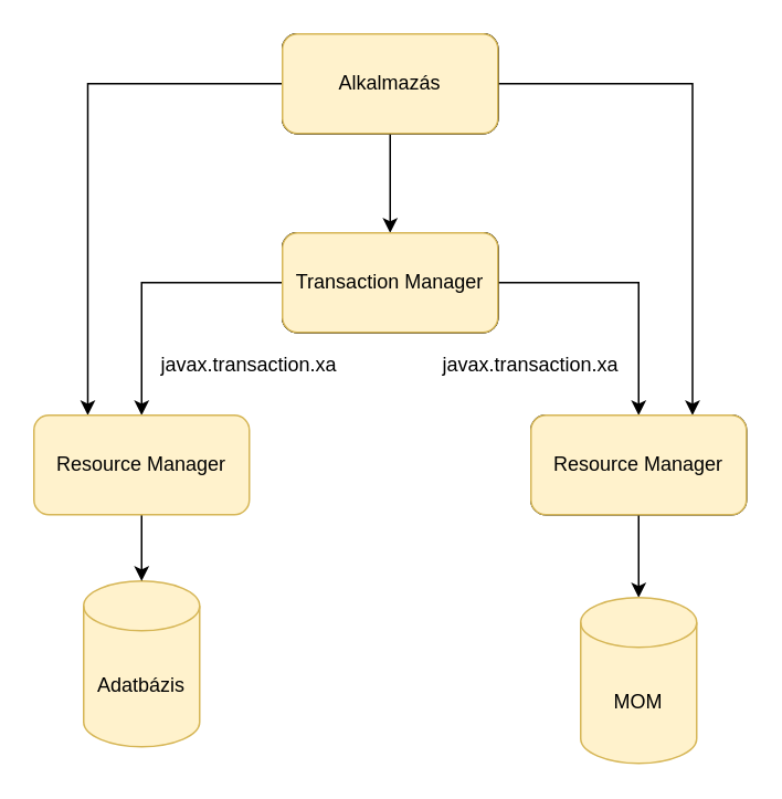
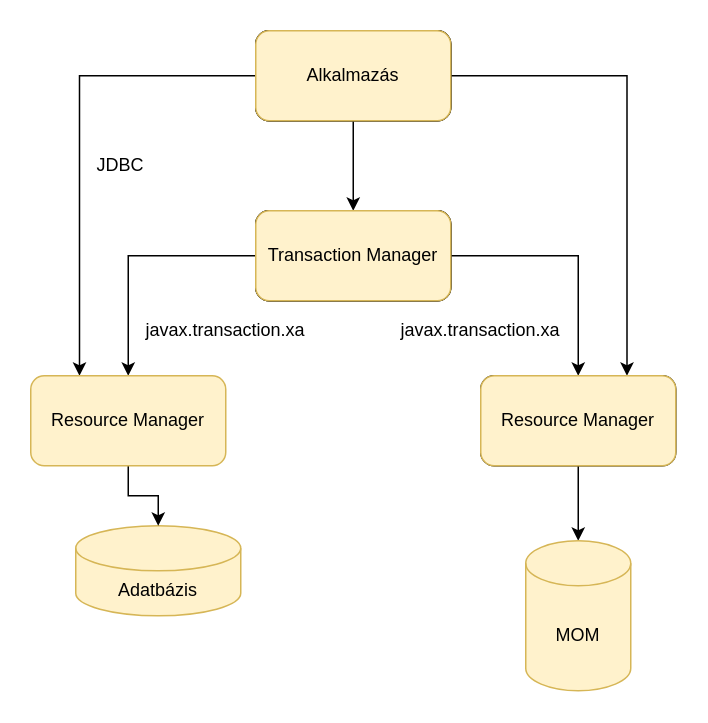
  <mxCell id="0" />
  <mxCell id="1" parent="0" />
  <mxCell id="2" style="edgeStyle=orthogonalEdgeStyle;rounded=0;orthogonalLoop=1;jettySize=auto;html=1;exitX=0.5;exitY=1;exitDx=0;exitDy=0;" edge="1" parent="1" source="5" target="8"><mxGeometry relative="1" as="geometry" /></mxCell>
  <mxCell id="3" style="edgeStyle=orthogonalEdgeStyle;rounded=0;orthogonalLoop=1;jettySize=auto;html=1;exitX=0;exitY=0.5;exitDx=0;exitDy=0;entryX=0.25;entryY=0;entryDx=0;entryDy=0;" edge="1" parent="1" source="5" target="11"><mxGeometry relative="1" as="geometry" /></mxCell>
  <mxCell id="4" style="edgeStyle=orthogonalEdgeStyle;rounded=0;orthogonalLoop=1;jettySize=auto;html=1;exitX=1;exitY=0.5;exitDx=0;exitDy=0;entryX=0.75;entryY=0;entryDx=0;entryDy=0;" edge="1" parent="1" source="5" target="13"><mxGeometry relative="1" as="geometry" /></mxCell>
  <mxCell id="5" value="Alkalmazás" style="rounded=1;whiteSpace=wrap;html=1;" vertex="1" parent="1"><mxGeometry x="170" y="20" width="130" height="60" as="geometry" /></mxCell>
  <mxCell id="6" style="edgeStyle=orthogonalEdgeStyle;rounded=0;orthogonalLoop=1;jettySize=auto;html=1;exitX=0;exitY=0.5;exitDx=0;exitDy=0;entryX=0.5;entryY=0;entryDx=0;entryDy=0;" edge="1" parent="1" source="8" target="11"><mxGeometry relative="1" as="geometry" /></mxCell>
  <mxCell id="7" style="edgeStyle=orthogonalEdgeStyle;rounded=0;orthogonalLoop=1;jettySize=auto;html=1;exitX=1;exitY=0.5;exitDx=0;exitDy=0;entryX=0.5;entryY=0;entryDx=0;entryDy=0;" edge="1" parent="1" source="8" target="13"><mxGeometry relative="1" as="geometry" /></mxCell>
  <mxCell id="8" value="Transaction Manager" style="rounded=1;whiteSpace=wrap;html=1;" vertex="1" parent="1"><mxGeometry x="170" y="140" width="130" height="60" as="geometry" /></mxCell>
- <mxCell id="9" value="Adatbázis" style="shape=cylinder3;whiteSpace=wrap;html=1;boundedLbl=1;backgroundOutline=1;size=15;fillColor=#fff2cc;strokeColor=#d6b656;" vertex="1" parent="1"><mxGeometry x="50" y="350" width="70" height="100" as="geometry" /></mxCell>
+ <mxCell id="9" value="Adatbázis" style="shape=cylinder3;whiteSpace=wrap;html=1;boundedLbl=1;backgroundOutline=1;size=15;fillColor=#fff2cc;strokeColor=#d6b656;" vertex="1" parent="1"><mxGeometry x="50" y="350" width="110" height="60" as="geometry" /></mxCell>
  <mxCell id="10" style="edgeStyle=orthogonalEdgeStyle;rounded=0;orthogonalLoop=1;jettySize=auto;html=1;exitX=0.5;exitY=1;exitDx=0;exitDy=0;" edge="1" parent="1" source="11" target="9"><mxGeometry relative="1" as="geometry" /></mxCell>
  <mxCell id="11" value="Resource Manager" style="rounded=1;whiteSpace=wrap;html=1;fillColor=#fff2cc;strokeColor=#d6b656;" vertex="1" parent="1"><mxGeometry x="20" y="250" width="130" height="60" as="geometry" /></mxCell>
  <mxCell id="12" style="edgeStyle=orthogonalEdgeStyle;rounded=0;orthogonalLoop=1;jettySize=auto;html=1;exitX=0.5;exitY=1;exitDx=0;exitDy=0;entryX=0.5;entryY=0;entryDx=0;entryDy=0;entryPerimeter=0;" edge="1" parent="1" source="13" target="14"><mxGeometry relative="1" as="geometry" /></mxCell>
  <mxCell id="13" value="Resource Manager" style="rounded=1;whiteSpace=wrap;html=1;" vertex="1" parent="1"><mxGeometry x="320" y="250" width="130" height="60" as="geometry" /></mxCell>
  <mxCell id="14" value="MOM" style="shape=cylinder3;whiteSpace=wrap;html=1;boundedLbl=1;backgroundOutline=1;size=15;fillColor=#fff2cc;strokeColor=#d6b656;" vertex="1" parent="1"><mxGeometry x="350" y="360" width="70" height="100" as="geometry" /></mxCell>
+ <mxCell id="15" value="JDBC" style="text;html=1;strokeColor=none;fillColor=none;align=center;verticalAlign=middle;whiteSpace=wrap;rounded=0;" vertex="1" parent="1"><mxGeometry x="60" y="100" width="40" height="20" as="geometry" /></mxCell>
  <mxCell id="16" value="javax.transaction.xa" style="text;html=1;strokeColor=none;fillColor=none;align=center;verticalAlign=middle;whiteSpace=wrap;rounded=0;" vertex="1" parent="1"><mxGeometry x="130" y="210" width="40" height="20" as="geometry" /></mxCell>
  <mxCell id="17" value="javax.transaction.xa" style="text;html=1;strokeColor=none;fillColor=none;align=center;verticalAlign=middle;whiteSpace=wrap;rounded=0;" vertex="1" parent="1"><mxGeometry x="300" y="210" width="40" height="20" as="geometry" /></mxCell>
  <mxCell id="18" value="Alkalmazás" style="rounded=1;whiteSpace=wrap;html=1;" vertex="1" parent="1"><mxGeometry x="170" y="20" width="130" height="60" as="geometry" /></mxCell>
  <mxCell id="19" value="Transaction Manager" style="rounded=1;whiteSpace=wrap;html=1;" vertex="1" parent="1"><mxGeometry x="170" y="140" width="130" height="60" as="geometry" /></mxCell>
  <mxCell id="20" value="Alkalmazás" style="rounded=1;whiteSpace=wrap;html=1;fillColor=#fff2cc;strokeColor=#d6b656;" vertex="1" parent="1"><mxGeometry x="170" y="20" width="130" height="60" as="geometry" /></mxCell>
  <mxCell id="21" value="Transaction Manager" style="rounded=1;whiteSpace=wrap;html=1;fillColor=#fff2cc;strokeColor=#d6b656;" vertex="1" parent="1"><mxGeometry x="170" y="140" width="130" height="60" as="geometry" /></mxCell>
  <mxCell id="22" value="Resource Manager" style="rounded=1;whiteSpace=wrap;html=1;fillColor=#fff2cc;strokeColor=#d6b656;" vertex="1" parent="1"><mxGeometry x="320" y="250" width="130" height="60" as="geometry" /></mxCell>
